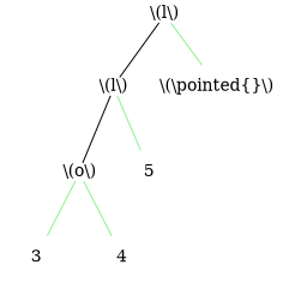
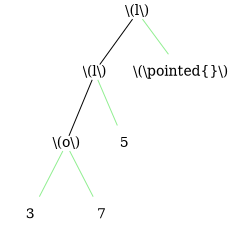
  graph {
    node [shape=none]
    edge [color=lightgreen]
    n1 [label="\\(l\\)" shape=plain]
    n2 [label="\\(l\\)" shape=plain]
    n3 [label="\\(\\pointed{}\\)"]
    n4 [label="\\(o\\)" shape=plain]
    5
    3
-   4
+   4 [label=7]
    n1 -- n2 [color=""]
    n1 -- n3
    n2 -- n4 [color=""]
    n2 -- 5
    n4 -- 3
    n4 -- 4
  }
